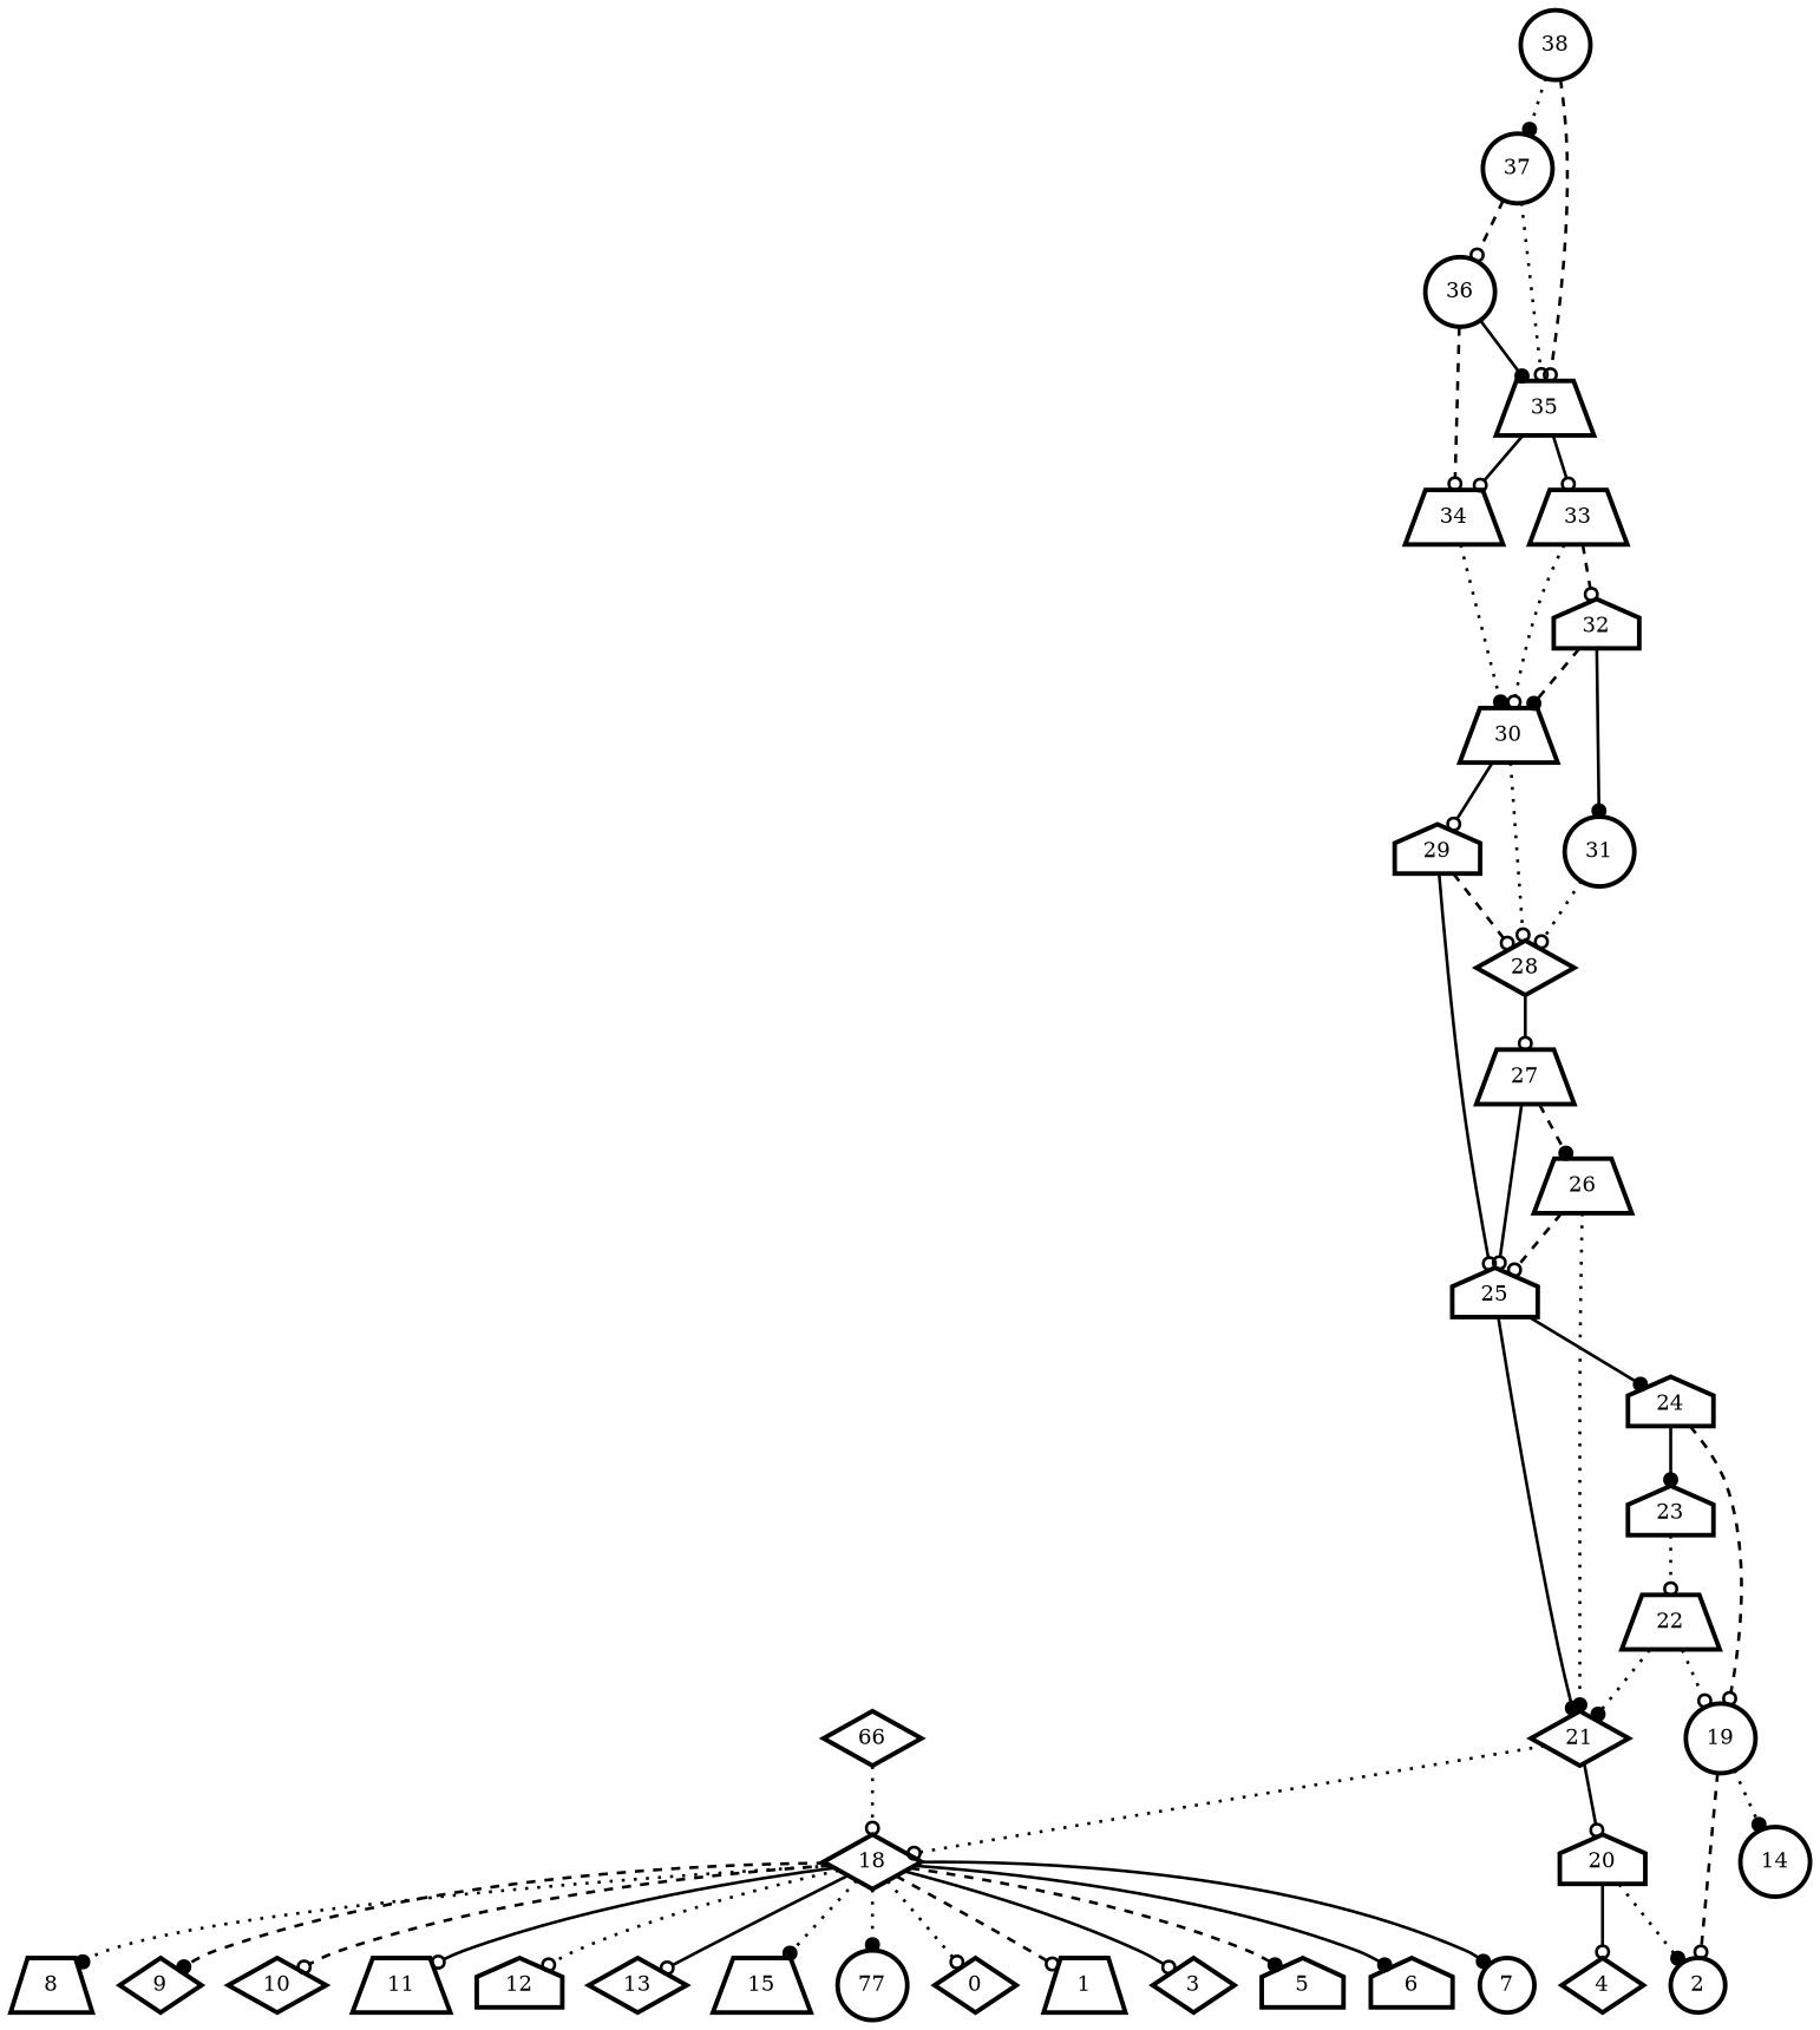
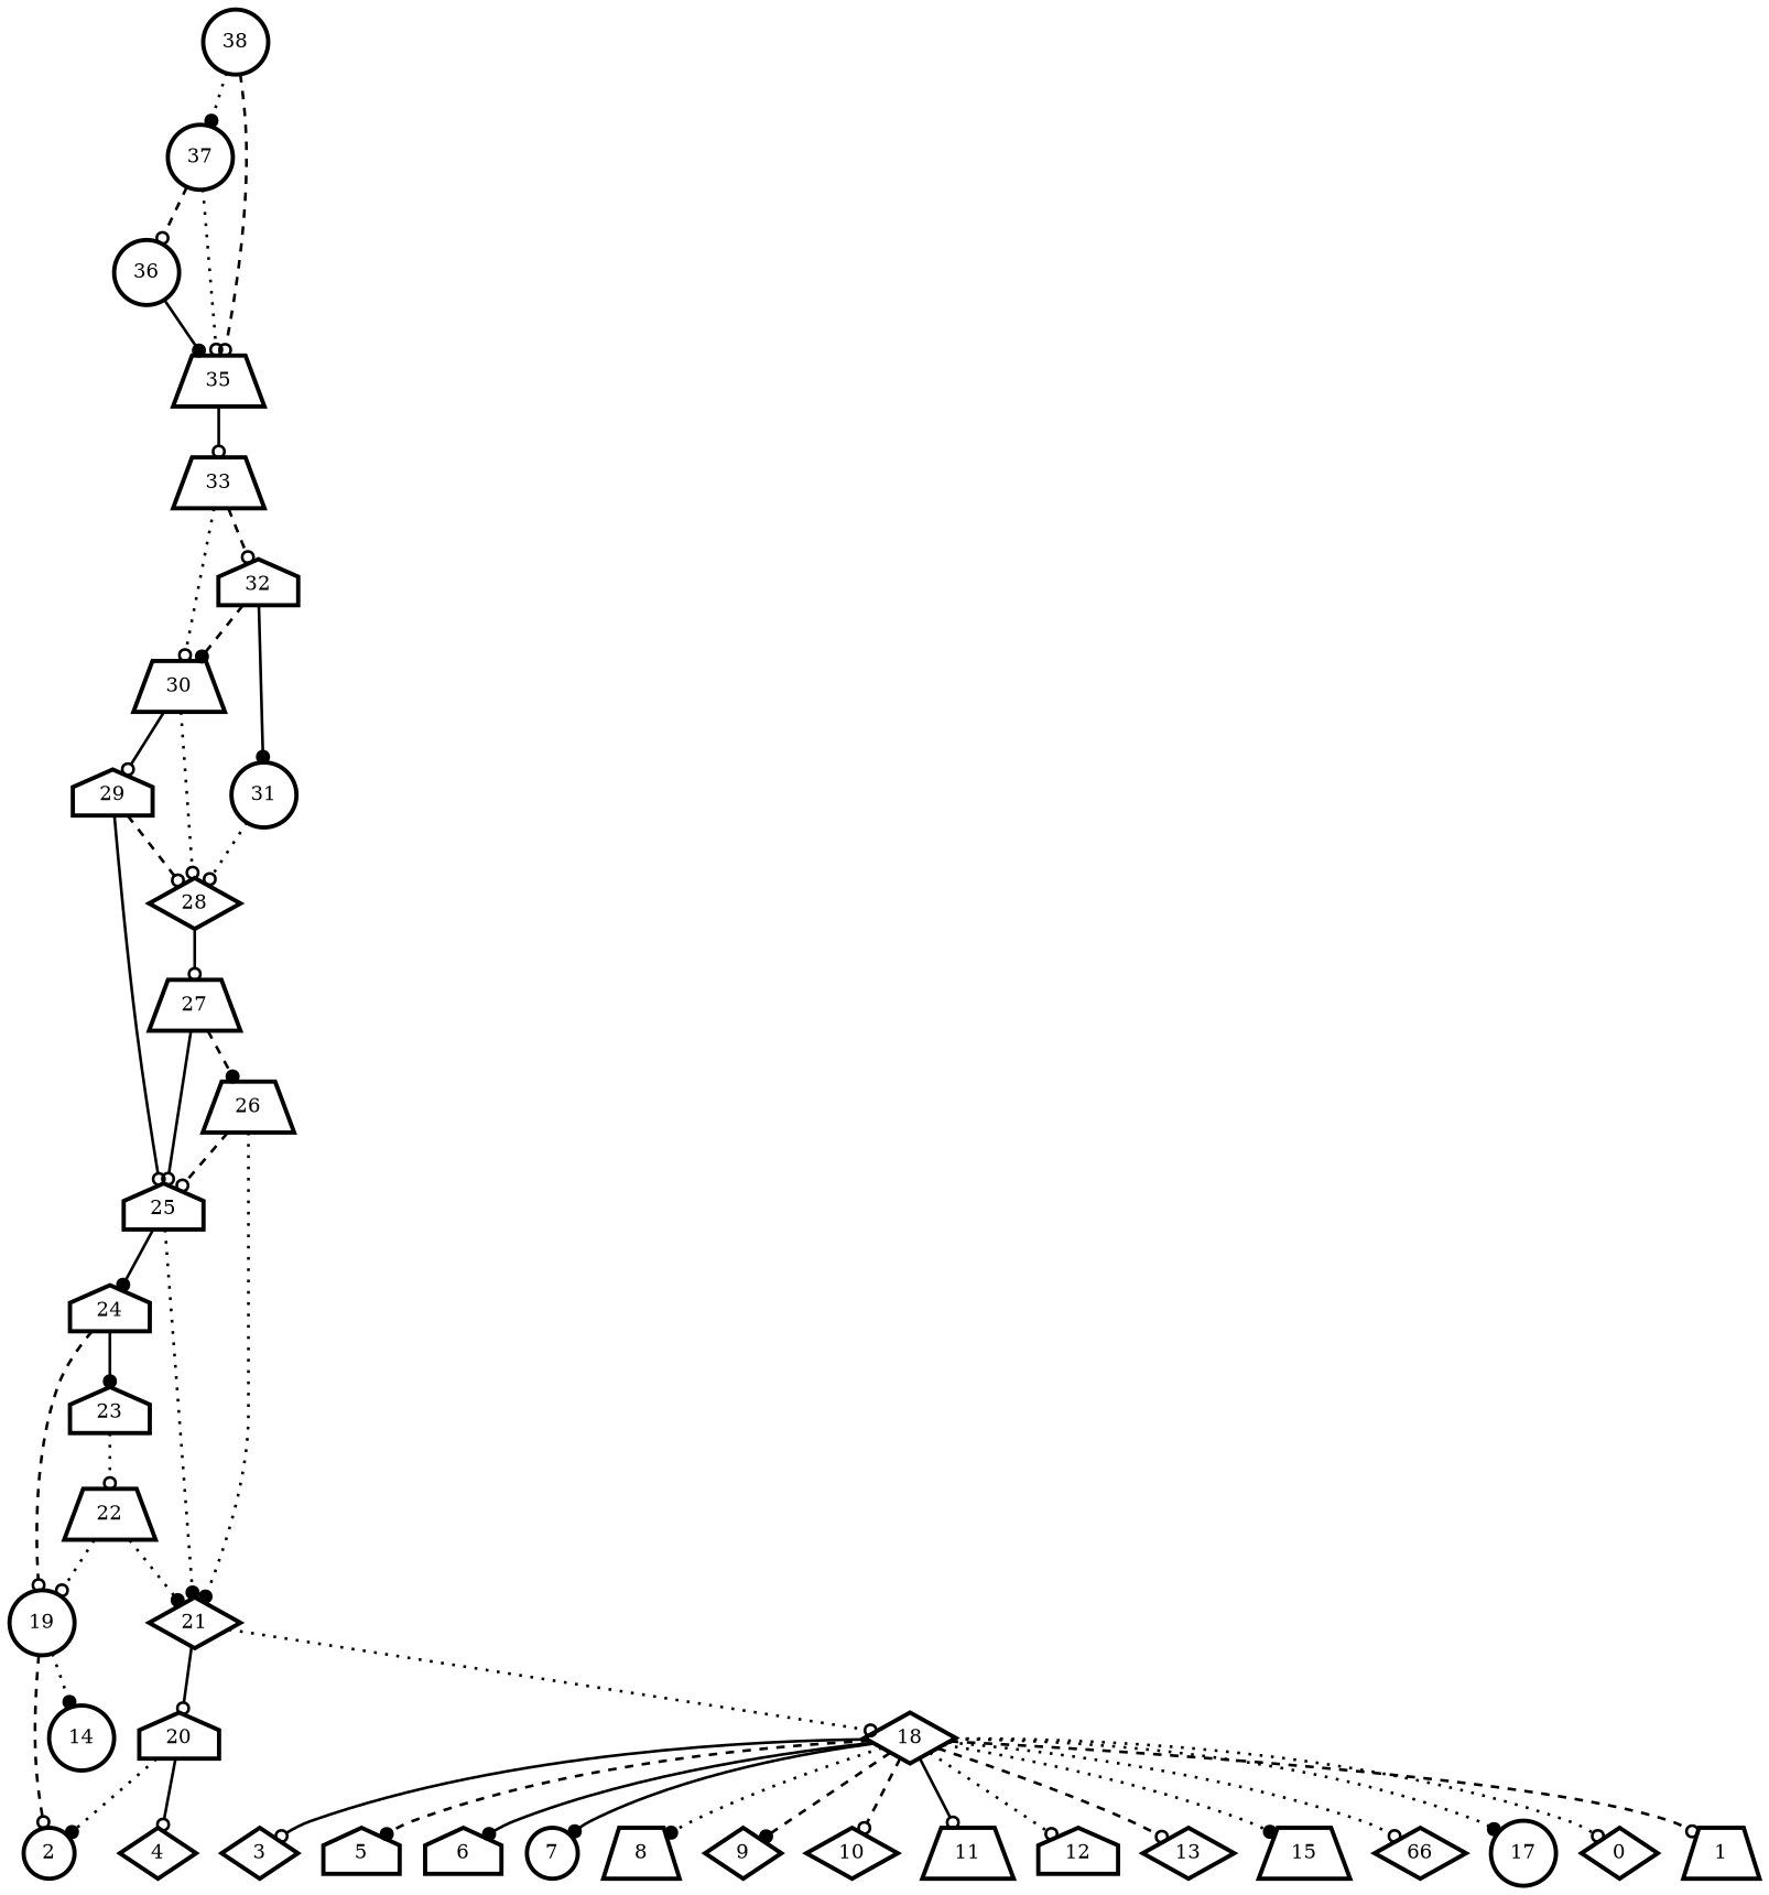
  digraph {
    node [penwidth=3 shape=trapezium]
    edge [arrowhead=odot penwidth=2 style=dotted]
    n1 [label=0 shape=diamond]
    n2 [label=1]
    n3 [label=2 shape=circle]
    n4 [label=3 shape=diamond]
    n5 [label=4 shape=diamond]
    n6 [label=5 shape=house]
    n7 [label=6 shape=house]
    n8 [label=7 shape=circle]
    n9 [label=8]
    n10 [label=9 shape=diamond]
    n11 [label=10 shape=diamond]
    n12 [label=11]
    n13 [label=12 shape=house]
    n14 [label=13 shape=diamond]
    n15 [label=14 shape=circle]
    n16 [label=15]
    n17 [label=66 shape=diamond]
-   n18 [label=77 shape=circle]
+   n18 [label=17 shape=circle]
    n19 [label=20 shape=house]
    n20 [label=21 shape=diamond]
    n21 [label=18 shape=diamond]
    n22 [label=22]
    n23 [label=19 shape=circle]
    n24 [label=23 shape=house]
    n25 [label=24 shape=house]
    n26 [label=25 shape=house]
    n27 [label=28 shape=diamond]
    n28 [label=27]
    n29 [label=26]
    n30 [label=30]
    n31 [label=29 shape=house]
-   n32 [label=34]
    n33 [label=37 shape=circle]
    n34 [label=35]
    n35 [label=36 shape=circle]
    n36 [label=33]
    n37 [label=31 shape=circle]
    n38 [label=32 shape=house]
    n39 [label=38 shape=circle]
    n19 -> n3 [arrowhead=dot]
    n19 -> n5 [style=bold]
    n20 -> n19 [style=bold]
    n20 -> n21
    n21 -> n1
    n21 -> n2 [style=dashed]
    n21 -> n4 [style=bold]
    n21 -> n6 [arrowhead=dot style=dashed]
    n21 -> n7 [arrowhead=dot style=bold]
    n21 -> n8 [arrowhead=dot style=bold]
    n21 -> n9 [arrowhead=dot]
    n21 -> n10 [arrowhead=dot style=dashed]
    n21 -> n11 [style=dashed]
    n21 -> n12 [style=bold]
    n21 -> n13
-   n21 -> n14 [style=bold]
+   n21 -> n14 [style=dashed]
    n21 -> n16 [arrowhead=dot]
-   n17 -> n21
+   n21 -> n17
    n21 -> n18 [arrowhead=dot]
    n22 -> n20 [arrowhead=dot]
    n22 -> n23
    n23 -> n3 [style=dashed]
    n23 -> n15 [arrowhead=dot]
    n24 -> n22
    n25 -> n23 [style=dashed]
    n25 -> n24 [arrowhead=dot style=bold]
-   n26 -> n20 [arrowhead=dot style=bold]
+   n26 -> n20 [arrowhead=dot]
    n26 -> n25 [arrowhead=dot style=bold]
    n27 -> n28 [style=bold]
    n28 -> n26 [style=bold]
    n28 -> n29 [arrowhead=dot style=dashed]
    n29 -> n20 [arrowhead=dot]
    n29 -> n26 [style=dashed]
    n30 -> n27
    n30 -> n31 [style=bold]
    n31 -> n26 [style=bold]
    n31 -> n27 [style=dashed]
-   n32 -> n30 [arrowhead=dot]
    n33 -> n34
    n33 -> n35 [style=dashed]
-   n34 -> n32 [style=bold]
    n34 -> n36 [style=bold]
-   n35 -> n32 [style=dashed]
    n35 -> n34 [arrowhead=dot style=bold]
    n36 -> n30
    n36 -> n38 [style=dashed]
    n37 -> n27
    n38 -> n30 [arrowhead=dot style=dashed]
    n38 -> n37 [arrowhead=dot style=bold]
    n39 -> n33 [arrowhead=dot]
    n39 -> n34 [style=dashed]
  }
